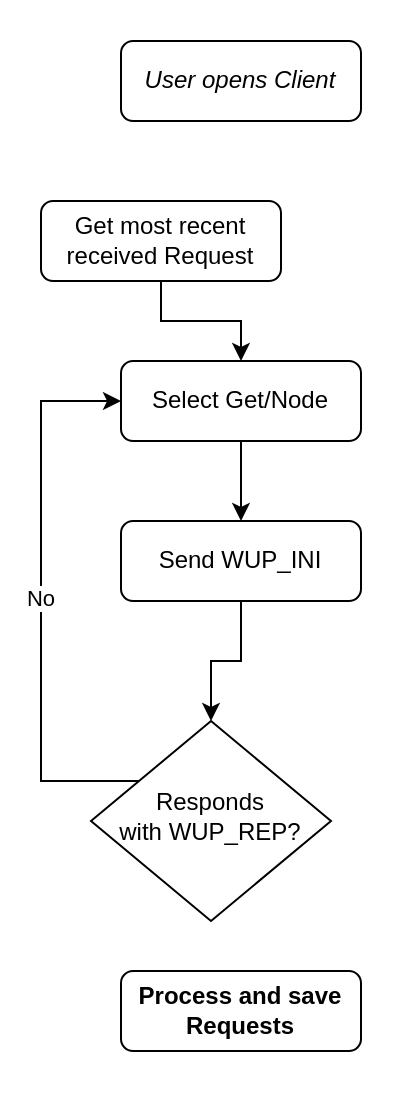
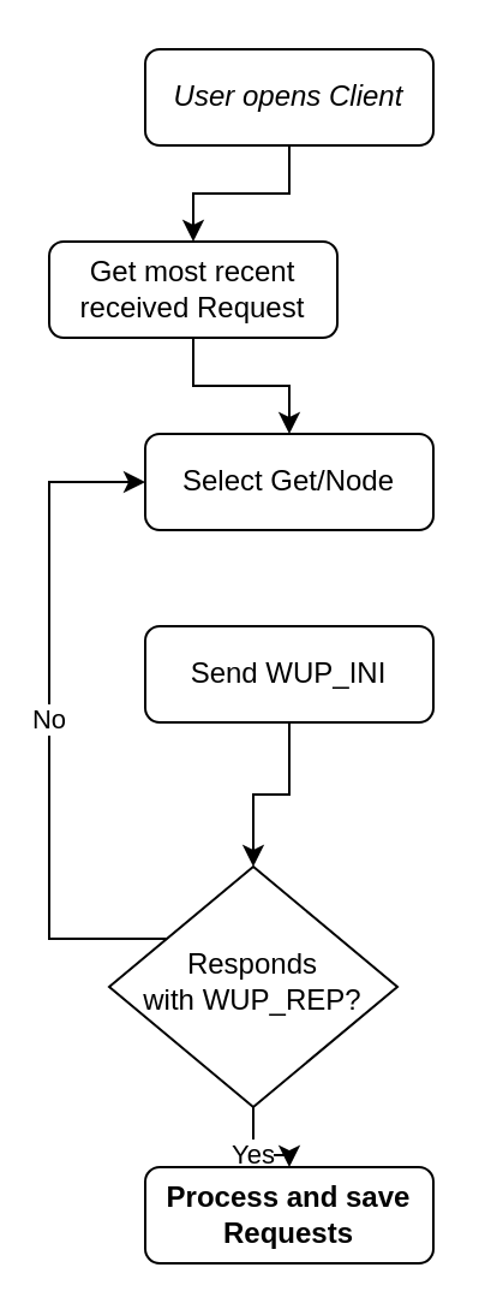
  <mxCell id="0" />
  <mxCell id="1" parent="0" />
+ <mxCell id="2" style="edgeStyle=orthogonalEdgeStyle;rounded=0;orthogonalLoop=1;jettySize=auto;html=1;" edge="1" parent="1" source="3" target="8"><mxGeometry relative="1" as="geometry" /></mxCell>
  <mxCell id="3" value="User opens Client" style="rounded=1;whiteSpace=wrap;html=1;fontSize=12;glass=0;strokeWidth=1;shadow=0;fontStyle=2" vertex="1" parent="1"><mxGeometry x="60" y="20" width="120" height="40" as="geometry" /></mxCell>
  <mxCell id="4" value="No" style="edgeStyle=orthogonalEdgeStyle;rounded=0;orthogonalLoop=1;jettySize=auto;html=1;entryX=0;entryY=0.5;entryDx=0;entryDy=0;" edge="1" parent="1" source="6" target="10"><mxGeometry relative="1" as="geometry"><Array as="points"><mxPoint x="20" y="390" /><mxPoint x="20" y="200" /></Array></mxGeometry></mxCell>
+ <mxCell id="5" value="Yes" style="edgeStyle=orthogonalEdgeStyle;rounded=0;orthogonalLoop=1;jettySize=auto;html=1;" edge="1" parent="1" source="6" target="13"><mxGeometry relative="1" as="geometry" /></mxCell>
  <mxCell id="6" value="&lt;div&gt;Responds &lt;br&gt;&lt;/div&gt;&lt;div&gt;with WUP_REP?&lt;/div&gt;" style="rhombus;whiteSpace=wrap;html=1;shadow=0;fontFamily=Helvetica;fontSize=12;align=center;strokeWidth=1;spacing=6;spacingTop=-4;" vertex="1" parent="1"><mxGeometry x="45" y="360" width="120" height="100" as="geometry" /></mxCell>
  <mxCell id="7" style="edgeStyle=orthogonalEdgeStyle;rounded=0;orthogonalLoop=1;jettySize=auto;html=1;" edge="1" parent="1" source="8" target="10"><mxGeometry relative="1" as="geometry" /></mxCell>
  <mxCell id="8" value="Get most recent received Request" style="rounded=1;whiteSpace=wrap;html=1;fontSize=12;glass=0;strokeWidth=1;shadow=0;" vertex="1" parent="1"><mxGeometry x="20" y="100" width="120" height="40" as="geometry" /></mxCell>
- <mxCell id="9" value="" style="edgeStyle=orthogonalEdgeStyle;rounded=0;orthogonalLoop=1;jettySize=auto;html=1;" edge="1" parent="1" source="10" target="12"><mxGeometry relative="1" as="geometry" /></mxCell>
  <mxCell id="10" value="Select Get/Node" style="rounded=1;whiteSpace=wrap;html=1;fontSize=12;glass=0;strokeWidth=1;shadow=0;" vertex="1" parent="1"><mxGeometry x="60" y="180" width="120" height="40" as="geometry" /></mxCell>
  <mxCell id="11" value="" style="edgeStyle=orthogonalEdgeStyle;rounded=0;orthogonalLoop=1;jettySize=auto;html=1;" edge="1" parent="1" source="12" target="6"><mxGeometry relative="1" as="geometry" /></mxCell>
  <mxCell id="12" value="Send WUP_INI" style="rounded=1;whiteSpace=wrap;html=1;fontSize=12;glass=0;strokeWidth=1;shadow=0;" vertex="1" parent="1"><mxGeometry x="60" y="260" width="120" height="40" as="geometry" /></mxCell>
  <mxCell id="13" value="Process and save Requests" style="rounded=1;whiteSpace=wrap;html=1;fontSize=12;glass=0;strokeWidth=1;shadow=0;fontStyle=1" vertex="1" parent="1"><mxGeometry x="60" y="485" width="120" height="40" as="geometry" /></mxCell>
